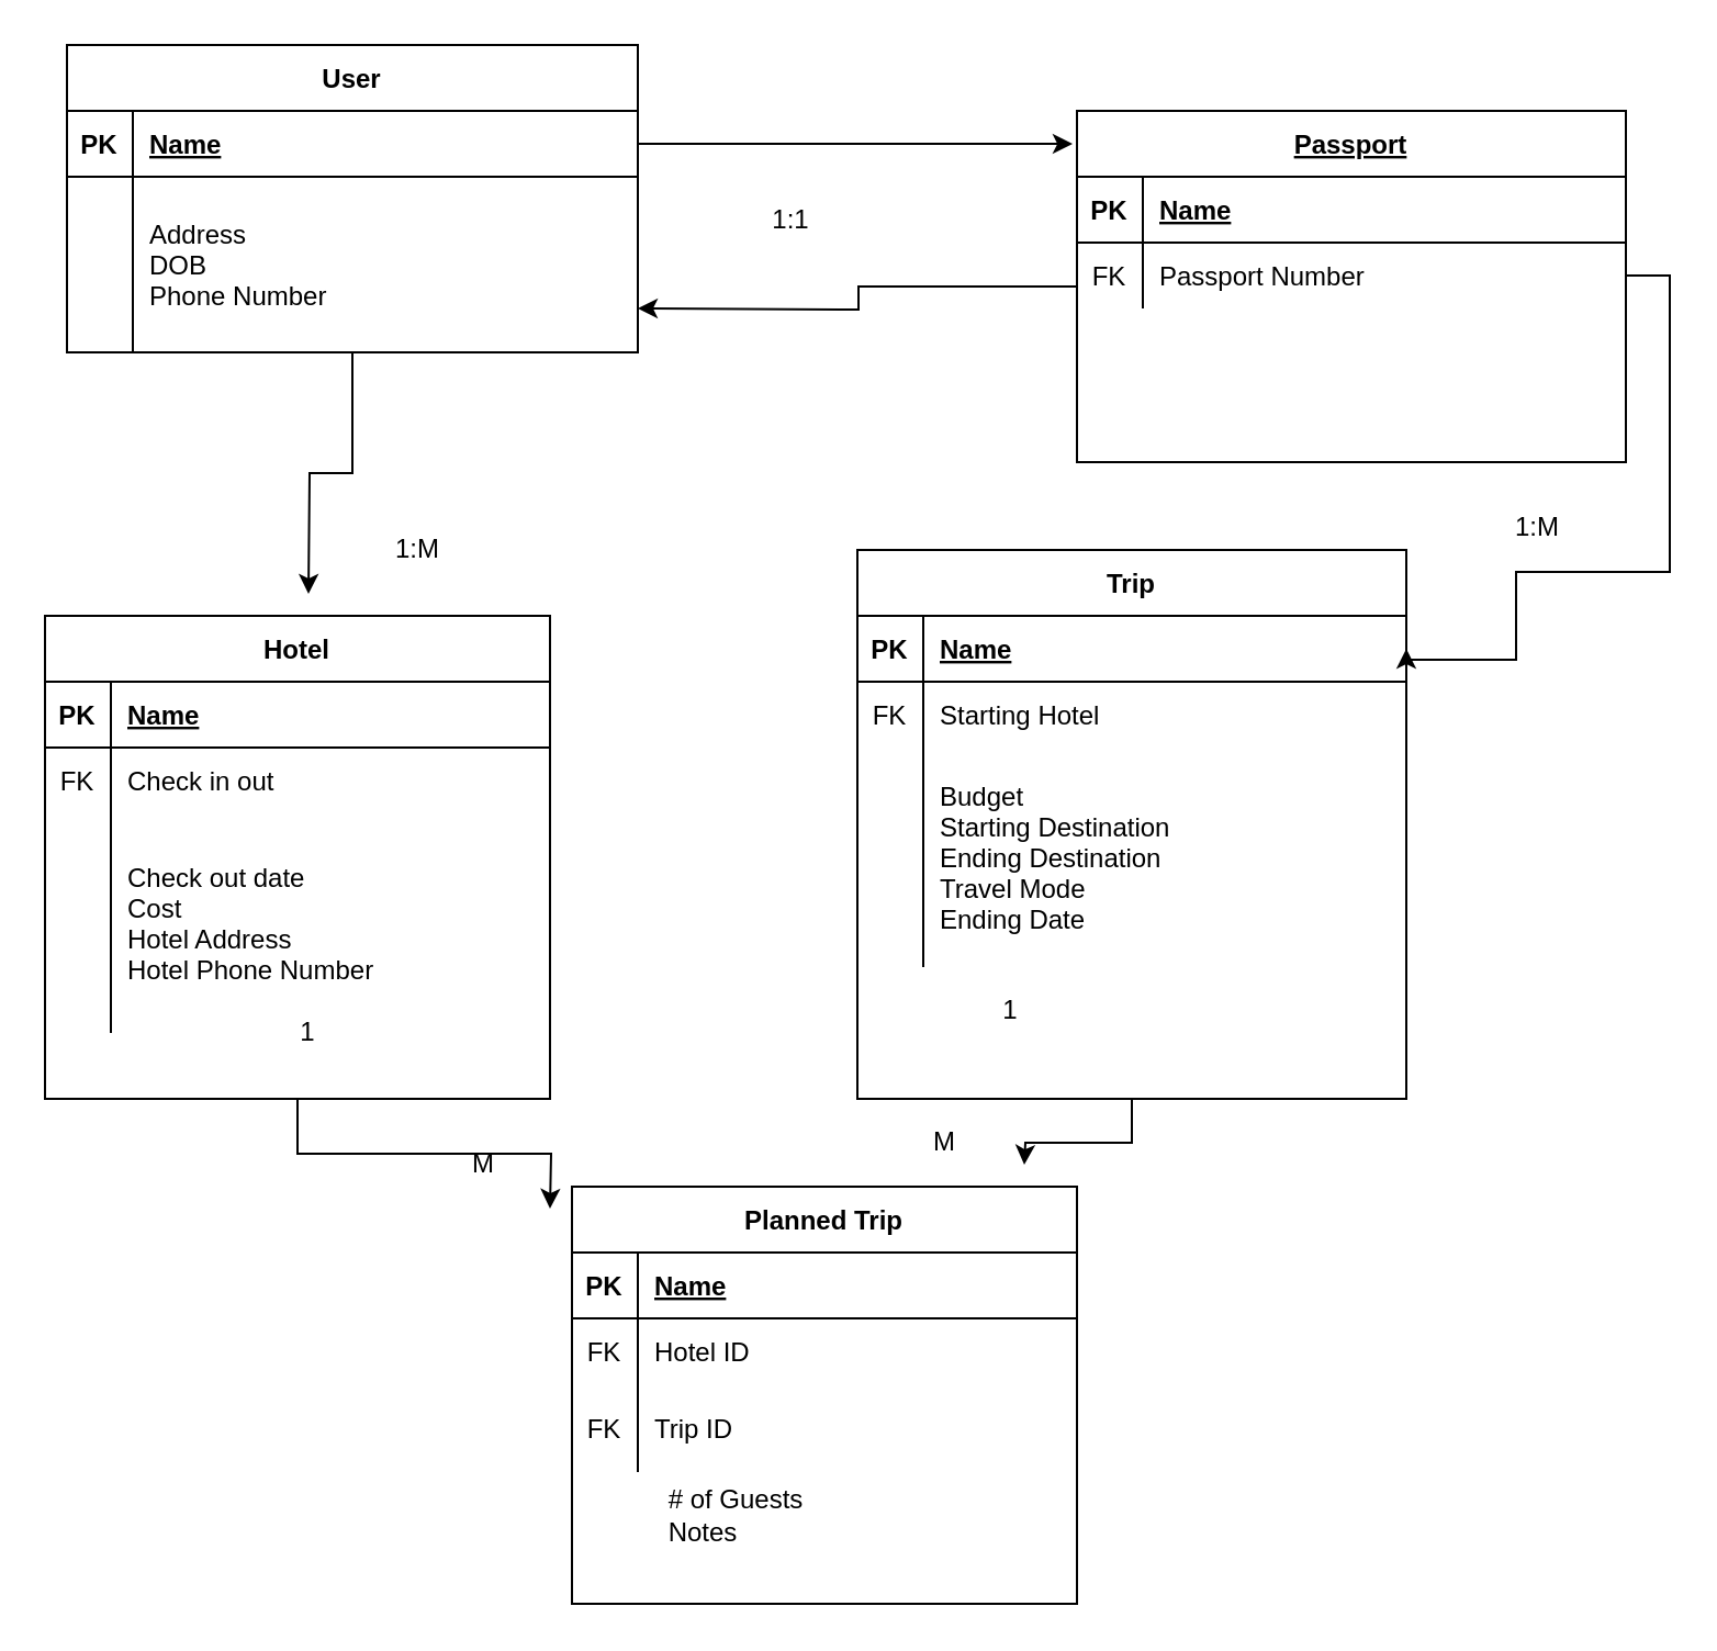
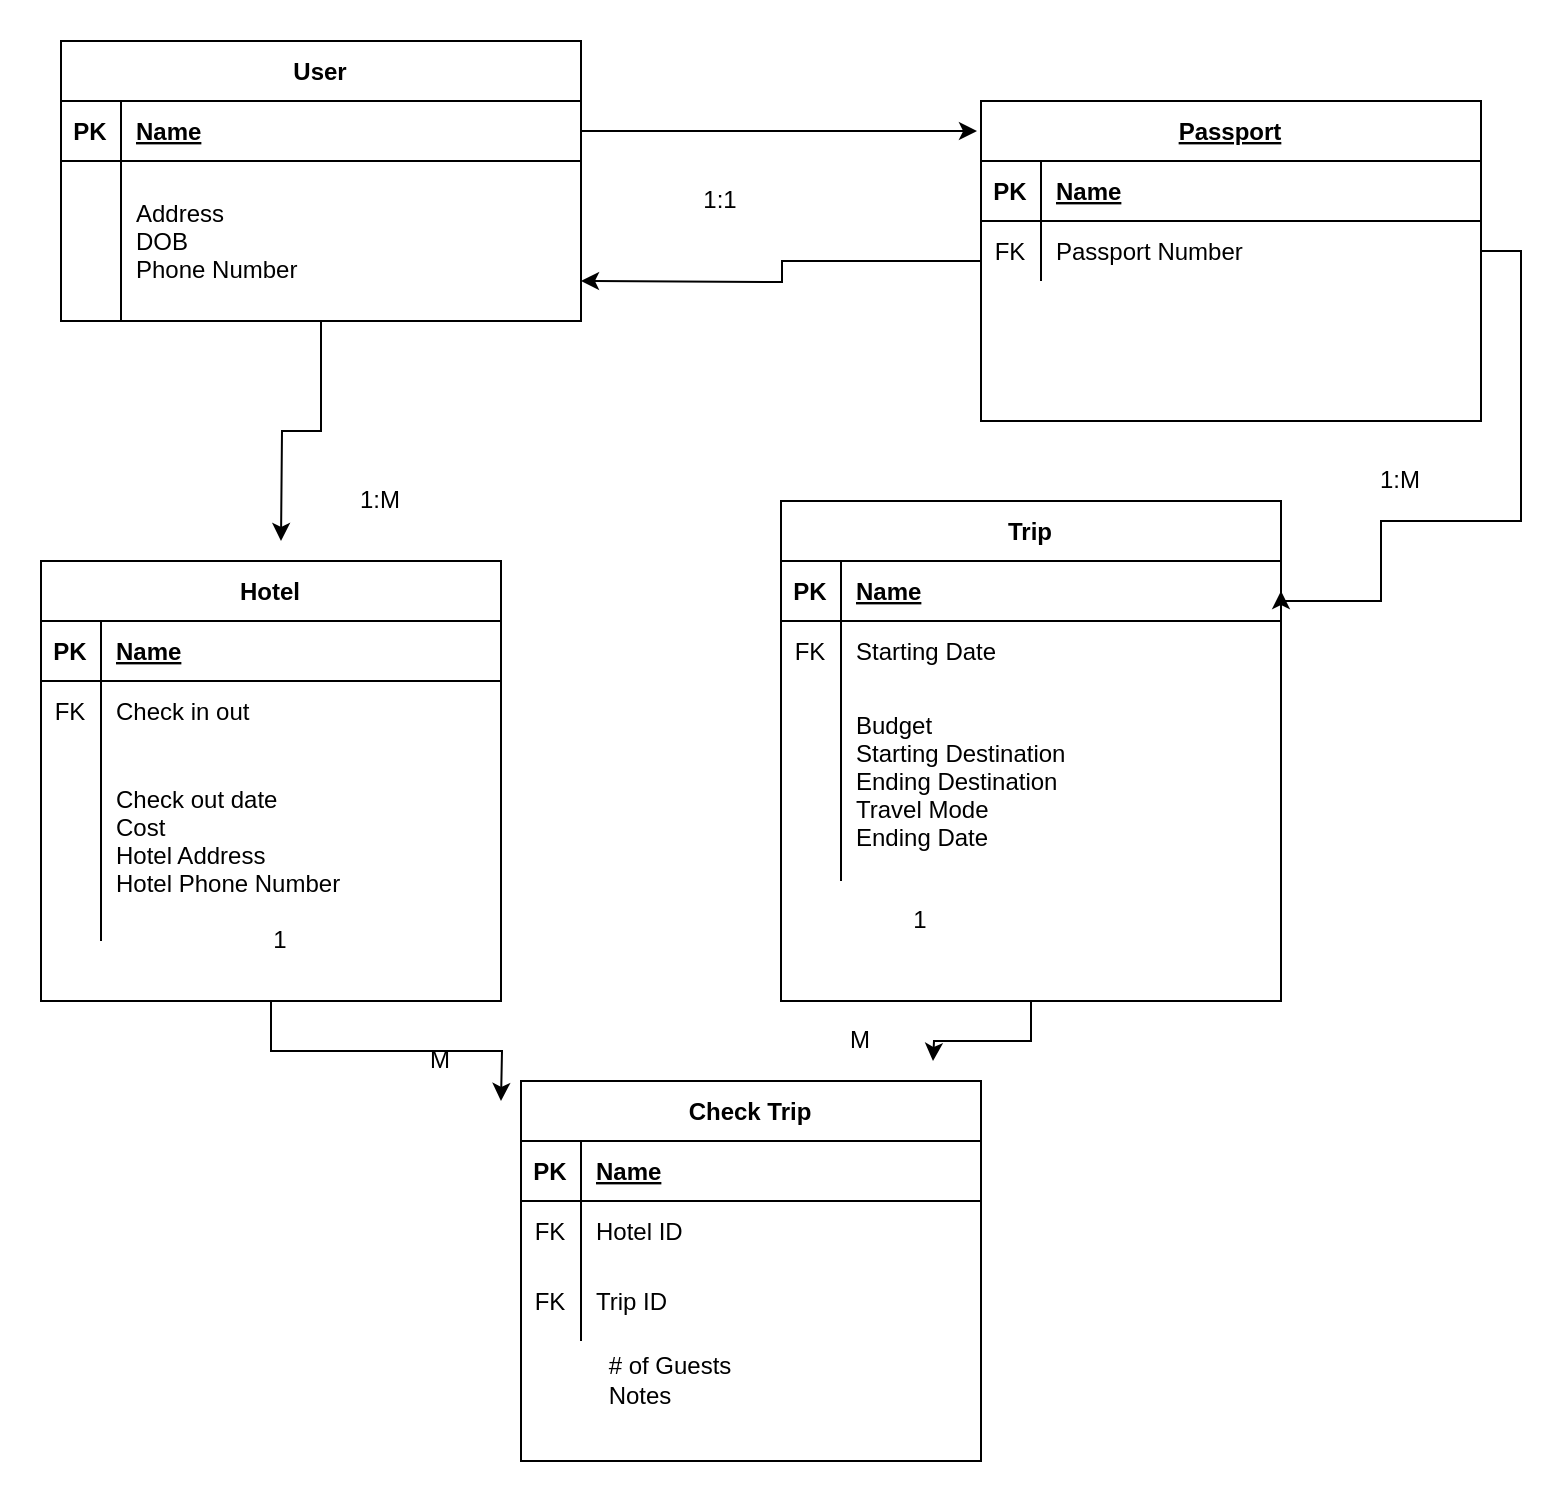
  <mxCell id="0" />
  <mxCell id="1" parent="0" />
  <mxCell id="2" style="edgeStyle=orthogonalEdgeStyle;rounded=0;orthogonalLoop=1;jettySize=auto;html=1;" edge="1" parent="1" source="3"><mxGeometry relative="1" as="geometry"><mxPoint x="290" y="140" as="targetPoint" /></mxGeometry></mxCell>
  <mxCell id="3" value="Passport" style="shape=table;startSize=30;container=1;collapsible=1;childLayout=tableLayout;fixedRows=1;rowLines=0;fontStyle=5;align=center;resizeLast=1;" parent="1" vertex="1"><mxGeometry x="490" y="50" width="250" height="160" as="geometry" /></mxCell>
  <mxCell id="4" value="" style="shape=partialRectangle;collapsible=0;dropTarget=0;pointerEvents=0;fillColor=none;points=[[0,0.5],[1,0.5]];portConstraint=eastwest;top=0;left=0;right=0;bottom=1;" parent="3" vertex="1"><mxGeometry y="30" width="250" height="30" as="geometry" /></mxCell>
  <mxCell id="5" value="PK" style="shape=partialRectangle;overflow=hidden;connectable=0;fillColor=none;top=0;left=0;bottom=0;right=0;fontStyle=1;" parent="4" vertex="1"><mxGeometry width="30" height="30" as="geometry" /></mxCell>
  <mxCell id="6" value="Name" style="shape=partialRectangle;overflow=hidden;connectable=0;fillColor=none;top=0;left=0;bottom=0;right=0;align=left;spacingLeft=6;fontStyle=5;" parent="4" vertex="1"><mxGeometry x="30" width="220" height="30" as="geometry" /></mxCell>
  <mxCell id="7" value="" style="shape=partialRectangle;collapsible=0;dropTarget=0;pointerEvents=0;fillColor=none;points=[[0,0.5],[1,0.5]];portConstraint=eastwest;top=0;left=0;right=0;bottom=0;" parent="3" vertex="1"><mxGeometry y="60" width="250" height="30" as="geometry" /></mxCell>
  <mxCell id="8" value="FK" style="shape=partialRectangle;overflow=hidden;connectable=0;fillColor=none;top=0;left=0;bottom=0;right=0;" parent="7" vertex="1"><mxGeometry width="30" height="30" as="geometry" /></mxCell>
  <mxCell id="9" value="Passport Number" style="shape=partialRectangle;overflow=hidden;connectable=0;fillColor=none;top=0;left=0;bottom=0;right=0;align=left;spacingLeft=6;" parent="7" vertex="1"><mxGeometry x="30" width="220" height="30" as="geometry" /></mxCell>
  <mxCell id="10" value="" style="shape=partialRectangle;collapsible=0;dropTarget=0;pointerEvents=0;fillColor=none;points=[[0,0.5],[1,0.5]];portConstraint=eastwest;top=0;left=0;right=0;bottom=0;" vertex="1" parent="3"><mxGeometry y="90" width="250" height="30" as="geometry" /></mxCell>
  <mxCell id="11" value="" style="shape=partialRectangle;overflow=hidden;connectable=0;fillColor=none;top=0;left=0;bottom=0;right=0;" vertex="1" parent="10"><mxGeometry width="30" height="30" as="geometry" /></mxCell>
  <mxCell id="12" value="" style="shape=partialRectangle;collapsible=0;dropTarget=0;pointerEvents=0;fillColor=none;points=[[0,0.5],[1,0.5]];portConstraint=eastwest;top=0;left=0;right=0;bottom=0;" parent="3" vertex="1"><mxGeometry y="120" width="250" height="30" as="geometry" /></mxCell>
  <mxCell id="13" value="" style="shape=partialRectangle;overflow=hidden;connectable=0;fillColor=none;top=0;left=0;bottom=0;right=0;" parent="12" vertex="1"><mxGeometry width="30" height="30" as="geometry" /></mxCell>
  <mxCell id="14" style="edgeStyle=orthogonalEdgeStyle;rounded=0;orthogonalLoop=1;jettySize=auto;html=1;exitX=0.5;exitY=1;exitDx=0;exitDy=0;entryX=0.864;entryY=0;entryDx=0;entryDy=0;entryPerimeter=0;" edge="1" parent="1" source="15"><mxGeometry relative="1" as="geometry"><mxPoint x="466" y="530" as="targetPoint" /></mxGeometry></mxCell>
  <mxCell id="15" value="Trip" style="shape=table;startSize=30;container=1;collapsible=1;childLayout=tableLayout;fixedRows=1;rowLines=0;fontStyle=1;align=center;resizeLast=1;" parent="1" vertex="1"><mxGeometry x="390" y="250" width="250" height="250" as="geometry" /></mxCell>
  <mxCell id="16" value="" style="shape=partialRectangle;collapsible=0;dropTarget=0;pointerEvents=0;fillColor=none;points=[[0,0.5],[1,0.5]];portConstraint=eastwest;top=0;left=0;right=0;bottom=1;" parent="15" vertex="1"><mxGeometry y="30" width="250" height="30" as="geometry" /></mxCell>
  <mxCell id="17" value="PK" style="shape=partialRectangle;overflow=hidden;connectable=0;fillColor=none;top=0;left=0;bottom=0;right=0;fontStyle=1;" parent="16" vertex="1"><mxGeometry width="30" height="30" as="geometry" /></mxCell>
  <mxCell id="18" value="Name" style="shape=partialRectangle;overflow=hidden;connectable=0;fillColor=none;top=0;left=0;bottom=0;right=0;align=left;spacingLeft=6;fontStyle=5;" parent="16" vertex="1"><mxGeometry x="30" width="220" height="30" as="geometry" /></mxCell>
  <mxCell id="19" value="" style="shape=partialRectangle;collapsible=0;dropTarget=0;pointerEvents=0;fillColor=none;points=[[0,0.5],[1,0.5]];portConstraint=eastwest;top=0;left=0;right=0;bottom=0;" parent="15" vertex="1"><mxGeometry y="60" width="250" height="30" as="geometry" /></mxCell>
  <mxCell id="20" value="FK" style="shape=partialRectangle;overflow=hidden;connectable=0;fillColor=none;top=0;left=0;bottom=0;right=0;" parent="19" vertex="1"><mxGeometry width="30" height="30" as="geometry" /></mxCell>
- <mxCell id="21" value="Starting Hotel" style="shape=partialRectangle;overflow=hidden;connectable=0;fillColor=none;top=0;left=0;bottom=0;right=0;align=left;spacingLeft=6;" parent="19" vertex="1"><mxGeometry x="30" width="220" height="30" as="geometry" /></mxCell>
+ <mxCell id="21" value="Starting Date" style="shape=partialRectangle;overflow=hidden;connectable=0;fillColor=none;top=0;left=0;bottom=0;right=0;align=left;spacingLeft=6;" parent="19" vertex="1"><mxGeometry x="30" width="220" height="30" as="geometry" /></mxCell>
  <mxCell id="22" value="" style="shape=partialRectangle;collapsible=0;dropTarget=0;pointerEvents=0;fillColor=none;points=[[0,0.5],[1,0.5]];portConstraint=eastwest;top=0;left=0;right=0;bottom=0;" parent="15" vertex="1"><mxGeometry y="90" width="250" height="100" as="geometry" /></mxCell>
  <mxCell id="23" value="" style="shape=partialRectangle;overflow=hidden;connectable=0;fillColor=none;top=0;left=0;bottom=0;right=0;" parent="22" vertex="1"><mxGeometry width="30" height="100" as="geometry" /></mxCell>
  <mxCell id="24" value="Budget&#10;Starting Destination&#10;Ending Destination&#10;Travel Mode&#10;Ending Date" style="shape=partialRectangle;overflow=hidden;connectable=0;fillColor=none;top=0;left=0;bottom=0;right=0;align=left;spacingLeft=6;" parent="22" vertex="1"><mxGeometry x="30" width="220" height="100" as="geometry" /></mxCell>
  <mxCell id="25" style="edgeStyle=orthogonalEdgeStyle;rounded=0;orthogonalLoop=1;jettySize=auto;html=1;" edge="1" parent="1" source="26"><mxGeometry relative="1" as="geometry"><mxPoint x="140" y="270" as="targetPoint" /></mxGeometry></mxCell>
  <mxCell id="26" value="User" style="shape=table;startSize=30;container=1;collapsible=1;childLayout=tableLayout;fixedRows=1;rowLines=0;fontStyle=1;align=center;resizeLast=1;" parent="1" vertex="1"><mxGeometry x="30" y="20" width="260" height="140" as="geometry" /></mxCell>
  <mxCell id="27" value="" style="shape=partialRectangle;collapsible=0;dropTarget=0;pointerEvents=0;fillColor=none;points=[[0,0.5],[1,0.5]];portConstraint=eastwest;top=0;left=0;right=0;bottom=1;" parent="26" vertex="1"><mxGeometry y="30" width="260" height="30" as="geometry" /></mxCell>
  <mxCell id="28" value="PK" style="shape=partialRectangle;overflow=hidden;connectable=0;fillColor=none;top=0;left=0;bottom=0;right=0;fontStyle=1;" parent="27" vertex="1"><mxGeometry width="30" height="30" as="geometry" /></mxCell>
  <mxCell id="29" value="Name" style="shape=partialRectangle;overflow=hidden;connectable=0;fillColor=none;top=0;left=0;bottom=0;right=0;align=left;spacingLeft=6;fontStyle=5;" parent="27" vertex="1"><mxGeometry x="30" width="230" height="30" as="geometry" /></mxCell>
  <mxCell id="30" value="" style="shape=partialRectangle;collapsible=0;dropTarget=0;pointerEvents=0;fillColor=none;points=[[0,0.5],[1,0.5]];portConstraint=eastwest;top=0;left=0;right=0;bottom=0;" parent="26" vertex="1"><mxGeometry y="60" width="260" height="80" as="geometry" /></mxCell>
  <mxCell id="31" value="" style="shape=partialRectangle;overflow=hidden;connectable=0;fillColor=none;top=0;left=0;bottom=0;right=0;" parent="30" vertex="1"><mxGeometry width="30" height="80" as="geometry" /></mxCell>
  <mxCell id="32" value="Address&#10;DOB&#10;Phone Number" style="shape=partialRectangle;overflow=hidden;connectable=0;fillColor=none;top=0;left=0;bottom=0;right=0;align=left;spacingLeft=6;" parent="30" vertex="1"><mxGeometry x="30" width="230" height="80" as="geometry" /></mxCell>
  <mxCell id="33" style="edgeStyle=orthogonalEdgeStyle;rounded=0;orthogonalLoop=1;jettySize=auto;html=1;exitX=0.5;exitY=1;exitDx=0;exitDy=0;" edge="1" parent="1" source="43"><mxGeometry relative="1" as="geometry"><mxPoint x="145" y="400" as="sourcePoint" /><mxPoint x="250" y="550" as="targetPoint" /></mxGeometry></mxCell>
  <mxCell id="34" style="edgeStyle=orthogonalEdgeStyle;rounded=0;orthogonalLoop=1;jettySize=auto;html=1;entryX=-0.008;entryY=0.094;entryDx=0;entryDy=0;entryPerimeter=0;" edge="1" parent="1" source="27" target="3"><mxGeometry relative="1" as="geometry" /></mxCell>
  <mxCell id="35" value="1:1" style="text;html=1;strokeColor=none;fillColor=none;align=center;verticalAlign=middle;whiteSpace=wrap;rounded=0;" vertex="1" parent="1"><mxGeometry x="340" y="90" width="40" height="20" as="geometry" /></mxCell>
  <mxCell id="36" style="edgeStyle=orthogonalEdgeStyle;rounded=0;orthogonalLoop=1;jettySize=auto;html=1;entryX=1;entryY=0.5;entryDx=0;entryDy=0;" edge="1" parent="1" source="7" target="16"><mxGeometry relative="1" as="geometry"><Array as="points"><mxPoint x="760" y="125" /><mxPoint x="760" y="260" /><mxPoint x="690" y="260" /><mxPoint x="690" y="300" /></Array></mxGeometry></mxCell>
  <mxCell id="37" value="1:M" style="text;html=1;strokeColor=none;fillColor=none;align=center;verticalAlign=middle;whiteSpace=wrap;rounded=0;" vertex="1" parent="1"><mxGeometry x="170" y="240" width="40" height="20" as="geometry" /></mxCell>
  <mxCell id="38" value="1:M" style="text;html=1;strokeColor=none;fillColor=none;align=center;verticalAlign=middle;whiteSpace=wrap;rounded=0;" vertex="1" parent="1"><mxGeometry x="680" y="230" width="40" height="20" as="geometry" /></mxCell>
  <mxCell id="39" value="1" style="text;html=1;strokeColor=none;fillColor=none;align=center;verticalAlign=middle;whiteSpace=wrap;rounded=0;" vertex="1" parent="1"><mxGeometry x="120" y="460" width="40" height="20" as="geometry" /></mxCell>
  <mxCell id="40" value="1" style="text;html=1;strokeColor=none;fillColor=none;align=center;verticalAlign=middle;whiteSpace=wrap;rounded=0;" vertex="1" parent="1"><mxGeometry x="440" y="450" width="40" height="20" as="geometry" /></mxCell>
  <mxCell id="41" value="M" style="text;html=1;strokeColor=none;fillColor=none;align=center;verticalAlign=middle;whiteSpace=wrap;rounded=0;" vertex="1" parent="1"><mxGeometry x="410" y="510" width="40" height="20" as="geometry" /></mxCell>
  <mxCell id="42" value="M" style="text;html=1;strokeColor=none;fillColor=none;align=center;verticalAlign=middle;whiteSpace=wrap;rounded=0;" vertex="1" parent="1"><mxGeometry x="200" y="520" width="40" height="20" as="geometry" /></mxCell>
  <mxCell id="43" value="Hotel" style="shape=table;startSize=30;container=1;collapsible=1;childLayout=tableLayout;fixedRows=1;rowLines=0;fontStyle=1;align=center;resizeLast=1;" vertex="1" parent="1"><mxGeometry x="20" y="280" width="230" height="220" as="geometry" /></mxCell>
  <mxCell id="44" value="" style="shape=partialRectangle;collapsible=0;dropTarget=0;pointerEvents=0;fillColor=none;points=[[0,0.5],[1,0.5]];portConstraint=eastwest;top=0;left=0;right=0;bottom=1;" vertex="1" parent="43"><mxGeometry y="30" width="230" height="30" as="geometry" /></mxCell>
  <mxCell id="45" value="PK" style="shape=partialRectangle;overflow=hidden;connectable=0;fillColor=none;top=0;left=0;bottom=0;right=0;fontStyle=1;" vertex="1" parent="44"><mxGeometry width="30" height="30" as="geometry" /></mxCell>
  <mxCell id="46" value="Name" style="shape=partialRectangle;overflow=hidden;connectable=0;fillColor=none;top=0;left=0;bottom=0;right=0;align=left;spacingLeft=6;fontStyle=5;" vertex="1" parent="44"><mxGeometry x="30" width="200" height="30" as="geometry" /></mxCell>
  <mxCell id="47" value="" style="shape=partialRectangle;collapsible=0;dropTarget=0;pointerEvents=0;fillColor=none;points=[[0,0.5],[1,0.5]];portConstraint=eastwest;top=0;left=0;right=0;bottom=0;" vertex="1" parent="43"><mxGeometry y="60" width="230" height="30" as="geometry" /></mxCell>
  <mxCell id="48" value="FK" style="shape=partialRectangle;overflow=hidden;connectable=0;fillColor=none;top=0;left=0;bottom=0;right=0;" vertex="1" parent="47"><mxGeometry width="30" height="30" as="geometry" /></mxCell>
  <mxCell id="49" value="Check in out" style="shape=partialRectangle;overflow=hidden;connectable=0;fillColor=none;top=0;left=0;bottom=0;right=0;align=left;spacingLeft=6;" vertex="1" parent="47"><mxGeometry x="30" width="200" height="30" as="geometry" /></mxCell>
  <mxCell id="50" value="" style="shape=partialRectangle;collapsible=0;dropTarget=0;pointerEvents=0;fillColor=none;points=[[0,0.5],[1,0.5]];portConstraint=eastwest;top=0;left=0;right=0;bottom=0;" vertex="1" parent="43"><mxGeometry y="90" width="230" height="100" as="geometry" /></mxCell>
  <mxCell id="51" value="" style="shape=partialRectangle;overflow=hidden;connectable=0;fillColor=none;top=0;left=0;bottom=0;right=0;" vertex="1" parent="50"><mxGeometry width="30" height="100" as="geometry" /></mxCell>
  <mxCell id="52" value="Check out date&#10;Cost&#10;Hotel Address&#10;Hotel Phone Number" style="shape=partialRectangle;overflow=hidden;connectable=0;fillColor=none;top=0;left=0;bottom=0;right=0;align=left;spacingLeft=6;" vertex="1" parent="50"><mxGeometry x="30" width="200" height="100" as="geometry" /></mxCell>
- <mxCell id="53" value="Planned Trip" style="shape=table;startSize=30;container=1;collapsible=1;childLayout=tableLayout;fixedRows=1;rowLines=0;fontStyle=1;align=center;resizeLast=1;" vertex="1" parent="1"><mxGeometry x="260" y="540" width="230" height="190" as="geometry" /></mxCell>
+ <mxCell id="53" value="Check Trip" style="shape=table;startSize=30;container=1;collapsible=1;childLayout=tableLayout;fixedRows=1;rowLines=0;fontStyle=1;align=center;resizeLast=1;" vertex="1" parent="1"><mxGeometry x="260" y="540" width="230" height="190" as="geometry" /></mxCell>
  <mxCell id="54" value="" style="shape=partialRectangle;collapsible=0;dropTarget=0;pointerEvents=0;fillColor=none;points=[[0,0.5],[1,0.5]];portConstraint=eastwest;top=0;left=0;right=0;bottom=1;" vertex="1" parent="53"><mxGeometry y="30" width="230" height="30" as="geometry" /></mxCell>
  <mxCell id="55" value="PK" style="shape=partialRectangle;overflow=hidden;connectable=0;fillColor=none;top=0;left=0;bottom=0;right=0;fontStyle=1;" vertex="1" parent="54"><mxGeometry width="30" height="30" as="geometry" /></mxCell>
  <mxCell id="56" value="Name" style="shape=partialRectangle;overflow=hidden;connectable=0;fillColor=none;top=0;left=0;bottom=0;right=0;align=left;spacingLeft=6;fontStyle=5;" vertex="1" parent="54"><mxGeometry x="30" width="200" height="30" as="geometry" /></mxCell>
  <mxCell id="57" value="" style="shape=partialRectangle;collapsible=0;dropTarget=0;pointerEvents=0;fillColor=none;points=[[0,0.5],[1,0.5]];portConstraint=eastwest;top=0;left=0;right=0;bottom=0;" vertex="1" parent="53"><mxGeometry y="60" width="230" height="30" as="geometry" /></mxCell>
  <mxCell id="58" value="FK" style="shape=partialRectangle;overflow=hidden;connectable=0;fillColor=none;top=0;left=0;bottom=0;right=0;" vertex="1" parent="57"><mxGeometry width="30" height="30" as="geometry" /></mxCell>
  <mxCell id="59" value="Hotel ID" style="shape=partialRectangle;overflow=hidden;connectable=0;fillColor=none;top=0;left=0;bottom=0;right=0;align=left;spacingLeft=6;" vertex="1" parent="57"><mxGeometry x="30" width="200" height="30" as="geometry" /></mxCell>
  <mxCell id="60" value="" style="shape=partialRectangle;collapsible=0;dropTarget=0;pointerEvents=0;fillColor=none;points=[[0,0.5],[1,0.5]];portConstraint=eastwest;top=0;left=0;right=0;bottom=0;" vertex="1" parent="53"><mxGeometry y="90" width="230" height="40" as="geometry" /></mxCell>
  <mxCell id="61" value="FK" style="shape=partialRectangle;overflow=hidden;connectable=0;fillColor=none;top=0;left=0;bottom=0;right=0;" vertex="1" parent="60"><mxGeometry width="30" height="40" as="geometry" /></mxCell>
  <mxCell id="62" value="Trip ID" style="shape=partialRectangle;overflow=hidden;connectable=0;fillColor=none;top=0;left=0;bottom=0;right=0;align=left;spacingLeft=6;" vertex="1" parent="60"><mxGeometry x="30" width="200" height="40" as="geometry" /></mxCell>
  <mxCell id="63" value="&lt;div style=&quot;text-align: left&quot;&gt;&lt;span&gt;# of Guests&lt;/span&gt;&lt;/div&gt;&lt;div style=&quot;text-align: left&quot;&gt;&lt;span&gt;Notes&lt;/span&gt;&lt;/div&gt;" style="text;html=1;strokeColor=none;fillColor=none;align=center;verticalAlign=middle;whiteSpace=wrap;rounded=0;" vertex="1" parent="1"><mxGeometry x="250" y="660" width="170" height="60" as="geometry" /></mxCell>
